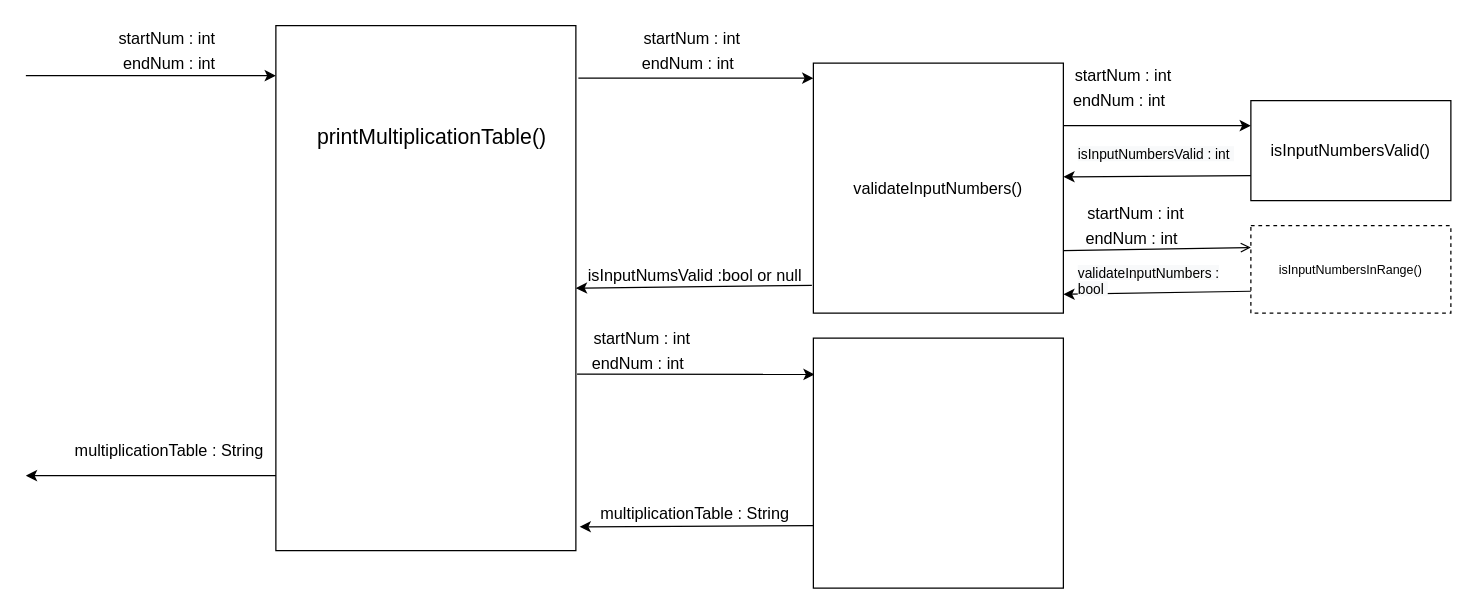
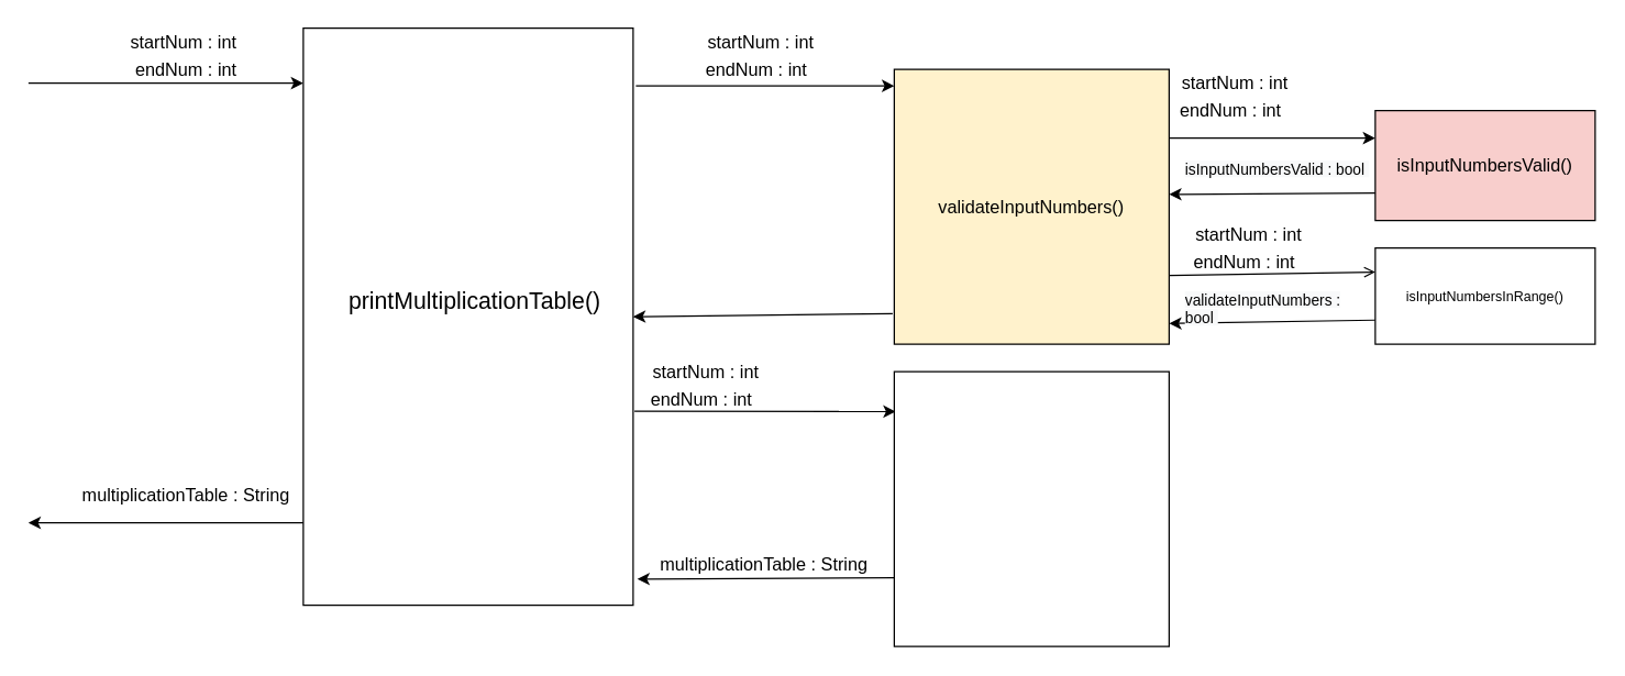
  <mxCell id="0" />
  <mxCell id="1" parent="0" />
  <mxCell id="2" value="" style="endArrow=classic;html=1;" edge="1" parent="1"><mxGeometry width="50" height="50" relative="1" as="geometry"><mxPoint x="20" y="60" as="sourcePoint" /><mxPoint x="220" y="60" as="targetPoint" /></mxGeometry></mxCell>
  <mxCell id="3" value="" style="rounded=0;whiteSpace=wrap;html=1;" vertex="1" parent="1"><mxGeometry x="220" y="20" width="240" height="420" as="geometry" /></mxCell>
  <mxCell id="4" value="startNum : int&amp;nbsp;" style="text;html=1;strokeColor=none;fillColor=none;align=center;verticalAlign=middle;whiteSpace=wrap;rounded=0;fontSize=13;" vertex="1" parent="1"><mxGeometry x="65" y="20" width="140" height="20" as="geometry" /></mxCell>
  <mxCell id="5" value="endNum : int" style="text;html=1;strokeColor=none;fillColor=none;align=center;verticalAlign=middle;whiteSpace=wrap;rounded=0;fontSize=13;" vertex="1" parent="1"><mxGeometry x="70" y="40" width="130" height="20" as="geometry" /></mxCell>
  <mxCell id="6" value="" style="endArrow=classic;html=1;" edge="1" parent="1"><mxGeometry width="50" height="50" relative="1" as="geometry"><mxPoint x="220" y="380" as="sourcePoint" /><mxPoint x="20" y="380" as="targetPoint" /></mxGeometry></mxCell>
- <mxCell id="7" value="printMultiplicationTable()" style="text;html=1;strokeColor=none;fillColor=none;align=center;verticalAlign=middle;whiteSpace=wrap;rounded=0;fontSize=17;" vertex="1" parent="1"><mxGeometry x="260" y="80" width="170" height="60" as="geometry" /></mxCell>
+ <mxCell id="7" value="printMultiplicationTable()" style="text;html=1;strokeColor=none;fillColor=none;align=center;verticalAlign=middle;whiteSpace=wrap;rounded=0;fontSize=17;" vertex="1" parent="1"><mxGeometry x="260" y="190" width="170" height="60" as="geometry" /></mxCell>
  <mxCell id="8" value="" style="endArrow=classic;html=1;fontSize=13;" edge="1" parent="1"><mxGeometry width="50" height="50" relative="1" as="geometry"><mxPoint x="462" y="62" as="sourcePoint" /><mxPoint x="650" y="62" as="targetPoint" /></mxGeometry></mxCell>
  <mxCell id="9" value="startNum : int&amp;nbsp;" style="text;html=1;strokeColor=none;fillColor=none;align=center;verticalAlign=middle;whiteSpace=wrap;rounded=0;fontSize=13;" vertex="1" parent="1"><mxGeometry x="485" y="20" width="140" height="20" as="geometry" /></mxCell>
  <mxCell id="10" value="endNum : int" style="text;html=1;strokeColor=none;fillColor=none;align=center;verticalAlign=middle;whiteSpace=wrap;rounded=0;fontSize=13;" vertex="1" parent="1"><mxGeometry x="485" y="40" width="130" height="20" as="geometry" /></mxCell>
- <mxCell id="11" value="validateInputNumbers()" style="rounded=0;whiteSpace=wrap;html=1;fontSize=13;" vertex="1" parent="1"><mxGeometry x="650" y="50" width="200" height="200" as="geometry" /></mxCell>
+ <mxCell id="11" value="validateInputNumbers()" style="rounded=0;whiteSpace=wrap;html=1;fontSize=13;fillColor=#fff2cc;" vertex="1" parent="1"><mxGeometry x="650" y="50" width="200" height="200" as="geometry" /></mxCell>
  <mxCell id="12" value="" style="endArrow=classic;html=1;fontSize=13;exitX=-0.006;exitY=0.889;exitDx=0;exitDy=0;exitPerimeter=0;entryX=1;entryY=0.5;entryDx=0;entryDy=0;" edge="1" parent="1" source="11" target="3"><mxGeometry width="50" height="50" relative="1" as="geometry"><mxPoint x="380" y="250" as="sourcePoint" /><mxPoint x="430" y="200" as="targetPoint" /></mxGeometry></mxCell>
  <mxCell id="13" value="" style="endArrow=classic;html=1;fontSize=13;exitX=1.004;exitY=0.664;exitDx=0;exitDy=0;exitPerimeter=0;entryX=0.005;entryY=0.145;entryDx=0;entryDy=0;entryPerimeter=0;" edge="1" parent="1" source="3" target="14"><mxGeometry width="50" height="50" relative="1" as="geometry"><mxPoint x="464" y="420" as="sourcePoint" /><mxPoint x="583" y="299" as="targetPoint" /></mxGeometry></mxCell>
  <mxCell id="14" value="" style="rounded=0;whiteSpace=wrap;html=1;fontSize=13;" vertex="1" parent="1"><mxGeometry x="650" y="270" width="200" height="200" as="geometry" /></mxCell>
  <mxCell id="15" value="" style="endArrow=classic;html=1;fontSize=13;exitX=0;exitY=0.75;exitDx=0;exitDy=0;" edge="1" parent="1" source="14"><mxGeometry width="50" height="50" relative="1" as="geometry"><mxPoint x="380" y="250" as="sourcePoint" /><mxPoint x="463" y="421" as="targetPoint" /></mxGeometry></mxCell>
  <mxCell id="16" value="startNum : int&amp;nbsp;" style="text;html=1;strokeColor=none;fillColor=none;align=center;verticalAlign=middle;whiteSpace=wrap;rounded=0;fontSize=13;" vertex="1" parent="1"><mxGeometry x="445" y="260" width="140" height="20" as="geometry" /></mxCell>
  <mxCell id="17" value="endNum : int" style="text;html=1;strokeColor=none;fillColor=none;align=center;verticalAlign=middle;whiteSpace=wrap;rounded=0;fontSize=13;" vertex="1" parent="1"><mxGeometry x="445" y="280" width="130" height="20" as="geometry" /></mxCell>
  <mxCell id="18" value="multiplicationTable : String" style="text;html=1;align=center;verticalAlign=middle;resizable=0;points=[];autosize=1;strokeColor=none;fontSize=13;" vertex="1" parent="1"><mxGeometry x="470" y="400" width="170" height="20" as="geometry" /></mxCell>
- <mxCell id="19" value="isInputNumsValid :bool or null" style="text;html=1;align=center;verticalAlign=middle;resizable=0;points=[];autosize=1;strokeColor=none;fontSize=13;" vertex="1" parent="1"><mxGeometry x="460" y="210" width="190" height="20" as="geometry" /></mxCell>
  <mxCell id="20" value="multiplicationTable : String" style="text;html=1;strokeColor=none;fillColor=none;align=center;verticalAlign=middle;whiteSpace=wrap;rounded=0;fontSize=13;" vertex="1" parent="1"><mxGeometry x="40" y="350" width="190" height="20" as="geometry" /></mxCell>
  <mxCell id="21" value="" style="endArrow=classic;html=1;fontSize=13;exitX=1;exitY=0.25;exitDx=0;exitDy=0;entryX=0;entryY=0.25;entryDx=0;entryDy=0;" edge="1" parent="1" source="11" target="22"><mxGeometry width="50" height="50" relative="1" as="geometry"><mxPoint x="670" y="340" as="sourcePoint" /><mxPoint x="960" y="100" as="targetPoint" /></mxGeometry></mxCell>
- <mxCell id="22" value="isInputNumbersValid()" style="rounded=0;whiteSpace=wrap;html=1;fontSize=13;" vertex="1" parent="1"><mxGeometry x="1000" y="80" width="160" height="80" as="geometry" /></mxCell>
+ <mxCell id="22" value="isInputNumbersValid()" style="rounded=0;whiteSpace=wrap;html=1;fontSize=13;fillColor=#f8cecc;" vertex="1" parent="1"><mxGeometry x="1000" y="80" width="160" height="80" as="geometry" /></mxCell>
  <mxCell id="23" value="startNum : int&amp;nbsp;" style="text;html=1;strokeColor=none;fillColor=none;align=center;verticalAlign=middle;whiteSpace=wrap;rounded=0;fontSize=13;" vertex="1" parent="1"><mxGeometry x="830" y="50" width="140" height="20" as="geometry" /></mxCell>
  <mxCell id="24" value="endNum : int" style="text;html=1;strokeColor=none;fillColor=none;align=center;verticalAlign=middle;whiteSpace=wrap;rounded=0;fontSize=13;" vertex="1" parent="1"><mxGeometry x="830" y="70" width="130" height="20" as="geometry" /></mxCell>
  <mxCell id="25" value="" style="endArrow=classic;html=1;fontSize=13;exitX=0;exitY=0.75;exitDx=0;exitDy=0;entryX=1;entryY=0.455;entryDx=0;entryDy=0;entryPerimeter=0;" edge="1" parent="1" source="22" target="11"><mxGeometry width="50" height="50" relative="1" as="geometry"><mxPoint x="670" y="340" as="sourcePoint" /><mxPoint x="855" y="142" as="targetPoint" /></mxGeometry></mxCell>
- <mxCell id="26" value="&lt;span style=&quot;color: rgb(0, 0, 0); font-family: helvetica; font-size: 11px; font-style: normal; font-weight: 400; letter-spacing: normal; text-align: center; text-indent: 0px; text-transform: none; word-spacing: 0px; background-color: rgb(248, 249, 250); display: inline; float: none;&quot;&gt;isInputNumbersValid : int&amp;nbsp;&lt;/span&gt;" style="text;whiteSpace=wrap;html=1;fontSize=11;" vertex="1" parent="1"><mxGeometry x="860" y="110" width="150" height="30" as="geometry" /></mxCell>
- <mxCell id="27" value="isInputNumbersInRange()" style="rounded=0;whiteSpace=wrap;html=1;fontSize=10;dashed=1;" vertex="1" parent="1"><mxGeometry x="1000" y="180" width="160" height="70" as="geometry" /></mxCell>
+ <mxCell id="26" value="&lt;span style=&quot;color: rgb(0, 0, 0); font-family: helvetica; font-size: 11px; font-style: normal; font-weight: 400; letter-spacing: normal; text-align: center; text-indent: 0px; text-transform: none; word-spacing: 0px; background-color: rgb(248, 249, 250); display: inline; float: none;&quot;&gt;isInputNumbersValid : bool&amp;nbsp;&lt;/span&gt;" style="text;whiteSpace=wrap;html=1;fontSize=11;" vertex="1" parent="1"><mxGeometry x="860" y="110" width="150" height="30" as="geometry" /></mxCell>
+ <mxCell id="27" value="isInputNumbersInRange()" style="rounded=0;whiteSpace=wrap;html=1;fontSize=10;" vertex="1" parent="1"><mxGeometry x="1000" y="180" width="160" height="70" as="geometry" /></mxCell>
  <mxCell id="28" value="" style="endArrow=open;html=1;fontSize=10;exitX=1;exitY=0.75;exitDx=0;exitDy=0;exitPerimeter=0;entryX=0;entryY=0.25;entryDx=0;entryDy=0;" edge="1" parent="1" source="11" target="27"><mxGeometry width="50" height="50" relative="1" as="geometry"><mxPoint x="670" y="340" as="sourcePoint" /><mxPoint x="720" y="290" as="targetPoint" /></mxGeometry></mxCell>
  <mxCell id="29" value="" style="endArrow=classic;html=1;fontSize=10;exitX=0;exitY=0.75;exitDx=0;exitDy=0;" edge="1" parent="1" source="27"><mxGeometry width="50" height="50" relative="1" as="geometry"><mxPoint x="670" y="340" as="sourcePoint" /><mxPoint x="850" y="235" as="targetPoint" /></mxGeometry></mxCell>
  <mxCell id="30" value="startNum : int&amp;nbsp;" style="text;html=1;strokeColor=none;fillColor=none;align=center;verticalAlign=middle;whiteSpace=wrap;rounded=0;fontSize=13;" vertex="1" parent="1"><mxGeometry x="840" y="160" width="140" height="20" as="geometry" /></mxCell>
  <mxCell id="31" value="endNum : int" style="text;html=1;strokeColor=none;fillColor=none;align=center;verticalAlign=middle;whiteSpace=wrap;rounded=0;fontSize=13;" vertex="1" parent="1"><mxGeometry x="840" y="180" width="130" height="20" as="geometry" /></mxCell>
  <mxCell id="32" value="&lt;span style=&quot;color: rgb(0, 0, 0); font-family: helvetica; font-size: 11px; font-style: normal; font-weight: 400; letter-spacing: normal; text-align: center; text-indent: 0px; text-transform: none; word-spacing: 0px; background-color: rgb(248, 249, 250); display: inline; float: none;&quot;&gt;validateInputNumbers : bool&amp;nbsp;&lt;/span&gt;" style="text;whiteSpace=wrap;html=1;fontSize=11;" vertex="1" parent="1"><mxGeometry x="860" y="205" width="140" height="30" as="geometry" /></mxCell>
